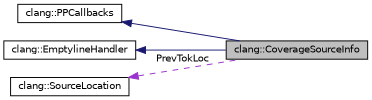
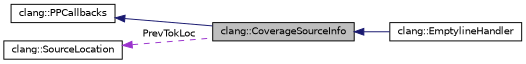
  digraph {
    fontname="DejaVu Sans"
    rankdir=LR
    node [color=black fontname="DejaVu Sans" fontsize=10 shape=record]
    edge [color=midnightblue dir=back fontname="DejaVu Sans" fontsize=10 labelfontname=Helvetica labelfontsize=10 style=solid]
    n1 [fillcolor=grey75 fontcolor=black height=0.2 label="clang::CoverageSourceInfo" style=filled width=0.4]
    n2 [height=0.2 label="clang::PPCallbacks" width=0.4]
    n3 [height=0.2 label="clang::EmptylineHandler" width=0.4]
    n4 [height=0.2 label="clang::SourceLocation" width=0.4]
    n2 -> n1
-   n3 -> n1
+   n1 -> n3
    n4 -> n1 [color=darkorchid3 label=" PrevTokLoc" style=dashed]
  }
